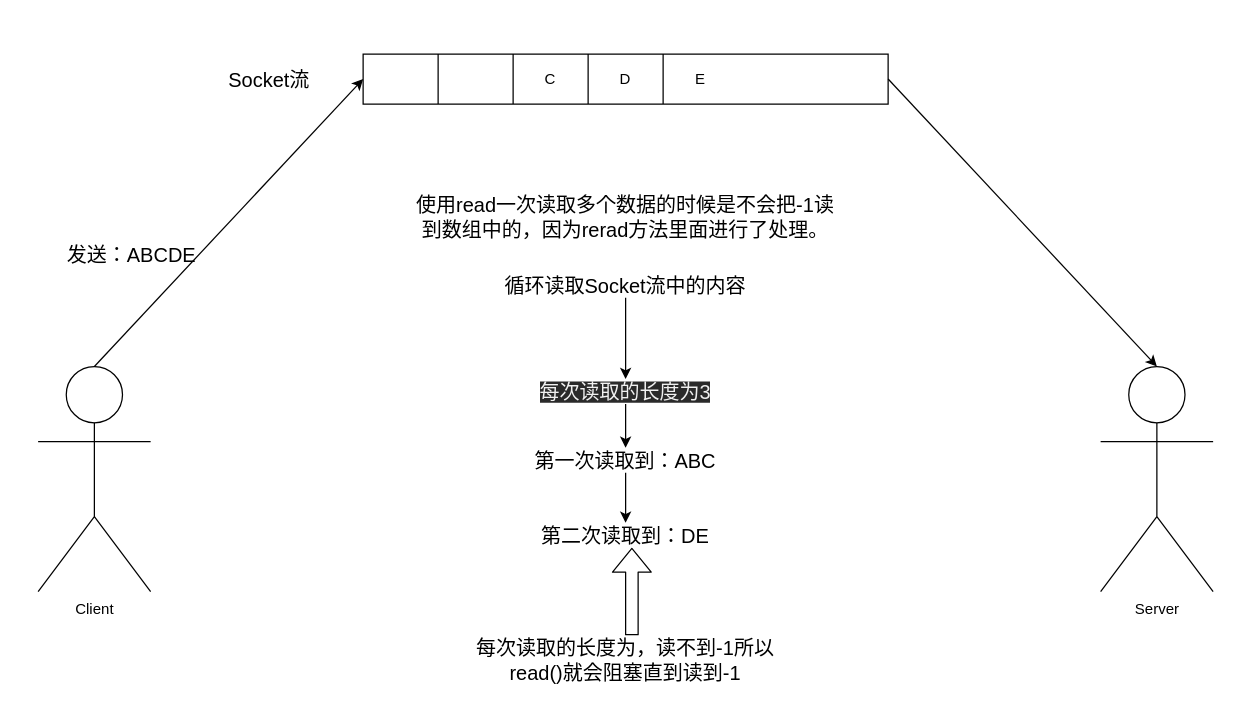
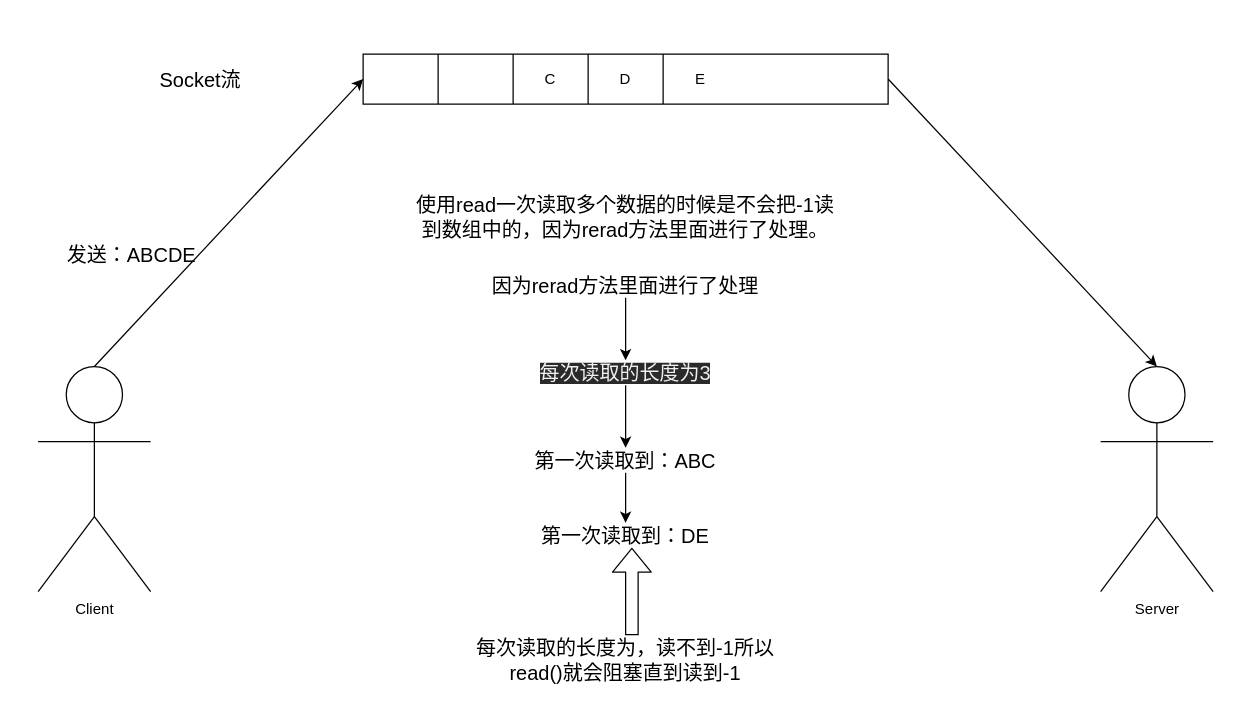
  <mxCell id="0" />
  <mxCell id="1" parent="0" />
  <mxCell id="2" value="" style="shape=table;html=1;whiteSpace=wrap;startSize=0;container=1;collapsible=0;childLayout=tableLayout;" vertex="1" parent="1"><mxGeometry x="290" y="42.5" width="420" height="40" as="geometry" /></mxCell>
  <mxCell id="3" value="" style="shape=partialRectangle;html=1;whiteSpace=wrap;collapsible=0;dropTarget=0;pointerEvents=0;fillColor=none;top=0;left=0;bottom=0;right=0;points=[[0,0.5],[1,0.5]];portConstraint=eastwest;" vertex="1" parent="2"><mxGeometry width="420" height="40" as="geometry" /></mxCell>
  <mxCell id="4" value="C" style="shape=partialRectangle;html=1;whiteSpace=wrap;connectable=0;fillColor=none;top=0;left=0;bottom=0;right=0;overflow=hidden;" vertex="1" parent="3"><mxGeometry x="120" width="60" height="40" as="geometry" /></mxCell>
  <mxCell id="5" value="D" style="shape=partialRectangle;html=1;whiteSpace=wrap;connectable=0;fillColor=none;top=0;left=0;bottom=0;right=0;overflow=hidden;" vertex="1" parent="3"><mxGeometry x="180" width="60" height="40" as="geometry" /></mxCell>
  <mxCell id="6" value="E" style="shape=partialRectangle;html=1;whiteSpace=wrap;connectable=0;fillColor=none;top=0;left=0;bottom=0;right=0;overflow=hidden;" vertex="1" parent="3"><mxGeometry x="240" width="60" height="40" as="geometry" /></mxCell>
  <mxCell id="7" value="" style="shape=partialRectangle;html=1;whiteSpace=wrap;connectable=0;fillColor=none;top=0;left=0;bottom=0;right=0;overflow=hidden;" vertex="1" parent="3"><mxGeometry x="300" width="60" height="40" as="geometry" /></mxCell>
  <mxCell id="8" style="shape=partialRectangle;html=1;whiteSpace=wrap;connectable=0;fillColor=none;top=0;left=0;bottom=0;right=0;overflow=hidden;" vertex="1" parent="3"><mxGeometry x="360" width="60" height="40" as="geometry" /></mxCell>
  <mxCell id="9" value="Client" style="shape=umlActor;verticalLabelPosition=bottom;verticalAlign=top;html=1;outlineConnect=0;" vertex="1" parent="1"><mxGeometry x="30" y="292.5" width="90" height="180" as="geometry" /></mxCell>
- <mxCell id="10" value="Socket流" style="text;html=1;strokeColor=none;fillColor=none;align=center;verticalAlign=middle;whiteSpace=wrap;rounded=0;fontSize=16;" vertex="1" parent="1"><mxGeometry x="170" y="20" width="90" height="85" as="geometry" /></mxCell>
+ <mxCell id="10" value="Socket流" style="text;html=1;strokeColor=none;fillColor=none;align=center;verticalAlign=middle;whiteSpace=wrap;rounded=0;fontSize=16;" vertex="1" parent="1"><mxGeometry x="115" y="20" width="90" height="85" as="geometry" /></mxCell>
  <mxCell id="11" value="发送：ABCDE" style="text;html=1;strokeColor=none;fillColor=none;align=center;verticalAlign=middle;whiteSpace=wrap;rounded=0;fontSize=16;" vertex="1" parent="1"><mxGeometry x="20" y="192.5" width="170" height="20" as="geometry" /></mxCell>
  <mxCell id="12" value="" style="endArrow=classic;html=1;fontSize=16;exitX=0.5;exitY=0;exitDx=0;exitDy=0;exitPerimeter=0;entryX=0;entryY=0.5;entryDx=0;entryDy=0;" edge="1" parent="1" source="9" target="3"><mxGeometry width="50" height="50" relative="1" as="geometry"><mxPoint x="90" y="292.5" as="sourcePoint" /><mxPoint x="290" y="92.5" as="targetPoint" /></mxGeometry></mxCell>
  <mxCell id="13" value="Server" style="shape=umlActor;verticalLabelPosition=bottom;verticalAlign=top;html=1;outlineConnect=0;" vertex="1" parent="1"><mxGeometry x="880" y="292.5" width="90" height="180" as="geometry" /></mxCell>
  <mxCell id="14" value="" style="endArrow=classic;html=1;fontSize=16;exitX=1;exitY=0.5;exitDx=0;exitDy=0;entryX=0.5;entryY=0;entryDx=0;entryDy=0;entryPerimeter=0;" edge="1" parent="1" source="3" target="13"><mxGeometry width="50" height="50" relative="1" as="geometry"><mxPoint x="710" y="92.5" as="sourcePoint" /><mxPoint x="910" y="282.5" as="targetPoint" /></mxGeometry></mxCell>
  <mxCell id="15" style="edgeStyle=orthogonalEdgeStyle;rounded=0;orthogonalLoop=1;jettySize=auto;html=1;exitX=0.5;exitY=1;exitDx=0;exitDy=0;entryX=0.5;entryY=0;entryDx=0;entryDy=0;fontSize=16;" edge="1" parent="1" source="16" target="18"><mxGeometry relative="1" as="geometry" /></mxCell>
- <mxCell id="16" value="循环读取Socket流中的内容&lt;br&gt;" style="text;html=1;strokeColor=none;fillColor=none;align=center;verticalAlign=middle;whiteSpace=wrap;rounded=0;fontSize=16;" vertex="1" parent="1"><mxGeometry x="380" y="217.5" width="240" height="20" as="geometry" /></mxCell>
+ <mxCell id="16" value="因为rerad方法里面进行了处理&lt;br&gt;" style="text;html=1;strokeColor=none;fillColor=none;align=center;verticalAlign=middle;whiteSpace=wrap;rounded=0;fontSize=16;" vertex="1" parent="1"><mxGeometry x="380" y="217.5" width="240" height="20" as="geometry" /></mxCell>
  <mxCell id="17" style="edgeStyle=orthogonalEdgeStyle;rounded=0;orthogonalLoop=1;jettySize=auto;html=1;exitX=0.5;exitY=1;exitDx=0;exitDy=0;entryX=0.5;entryY=0;entryDx=0;entryDy=0;fontSize=16;" edge="1" parent="1" source="18" target="20"><mxGeometry relative="1" as="geometry" /></mxCell>
- <mxCell id="18" value="&#10;&#10;&lt;span style=&quot;color: rgb(240, 240, 240); font-family: helvetica; font-size: 16px; font-style: normal; font-weight: 400; letter-spacing: normal; text-align: center; text-indent: 0px; text-transform: none; word-spacing: 0px; background-color: rgb(42, 42, 42); display: inline; float: none;&quot;&gt;每次读取的长度为3&lt;/span&gt;&#10;&#10;" style="text;html=1;strokeColor=none;fillColor=none;align=center;verticalAlign=middle;whiteSpace=wrap;rounded=0;fontSize=16;" vertex="1" parent="1"><mxGeometry x="375" y="302.5" width="250" height="20" as="geometry" /></mxCell>
+ <mxCell id="18" value="&#10;&#10;&lt;span style=&quot;color: rgb(240, 240, 240); font-family: helvetica; font-size: 16px; font-style: normal; font-weight: 400; letter-spacing: normal; text-align: center; text-indent: 0px; text-transform: none; word-spacing: 0px; background-color: rgb(42, 42, 42); display: inline; float: none;&quot;&gt;每次读取的长度为3&lt;/span&gt;&#10;&#10;" style="text;html=1;strokeColor=none;fillColor=none;align=center;verticalAlign=middle;whiteSpace=wrap;rounded=0;fontSize=16;" vertex="1" parent="1"><mxGeometry x="375" y="287.5" width="250" height="20" as="geometry" /></mxCell>
  <mxCell id="19" style="edgeStyle=orthogonalEdgeStyle;rounded=0;orthogonalLoop=1;jettySize=auto;html=1;exitX=0.5;exitY=1;exitDx=0;exitDy=0;entryX=0.5;entryY=0;entryDx=0;entryDy=0;fontSize=16;" edge="1" parent="1" source="20" target="21"><mxGeometry relative="1" as="geometry" /></mxCell>
  <mxCell id="20" value="第一次读取到：ABC" style="text;html=1;strokeColor=none;fillColor=none;align=center;verticalAlign=middle;whiteSpace=wrap;rounded=0;fontSize=16;" vertex="1" parent="1"><mxGeometry x="420" y="357.5" width="160" height="20" as="geometry" /></mxCell>
- <mxCell id="21" value="第二次读取到：DE" style="text;html=1;strokeColor=none;fillColor=none;align=center;verticalAlign=middle;whiteSpace=wrap;rounded=0;fontSize=16;" vertex="1" parent="1"><mxGeometry x="430" y="417.5" width="140" height="20" as="geometry" /></mxCell>
+ <mxCell id="21" value="第一次读取到：DE" style="text;html=1;strokeColor=none;fillColor=none;align=center;verticalAlign=middle;whiteSpace=wrap;rounded=0;fontSize=16;" vertex="1" parent="1"><mxGeometry x="430" y="417.5" width="140" height="20" as="geometry" /></mxCell>
  <mxCell id="22" value="" style="shape=flexArrow;endArrow=classic;html=1;fontSize=16;" edge="1" parent="1"><mxGeometry width="50" height="50" relative="1" as="geometry"><mxPoint x="505" y="507.5" as="sourcePoint" /><mxPoint x="505" y="437.5" as="targetPoint" /></mxGeometry></mxCell>
  <mxCell id="23" value="每次读取的长度为，读不到-1所以read()就会阻塞直到读到-1" style="text;html=1;strokeColor=none;fillColor=none;align=center;verticalAlign=middle;whiteSpace=wrap;rounded=0;fontSize=16;" vertex="1" parent="1"><mxGeometry x="375" y="507.5" width="250" height="40" as="geometry" /></mxCell>
  <mxCell id="24" value="使用read一次读取多个数据的时候是不会把-1读到数组中的，因为rerad方法里面进行了处理。" style="text;html=1;strokeColor=none;fillColor=none;align=center;verticalAlign=middle;whiteSpace=wrap;rounded=0;fontSize=16;" vertex="1" parent="1"><mxGeometry x="325" y="142.5" width="350" height="60" as="geometry" /></mxCell>
